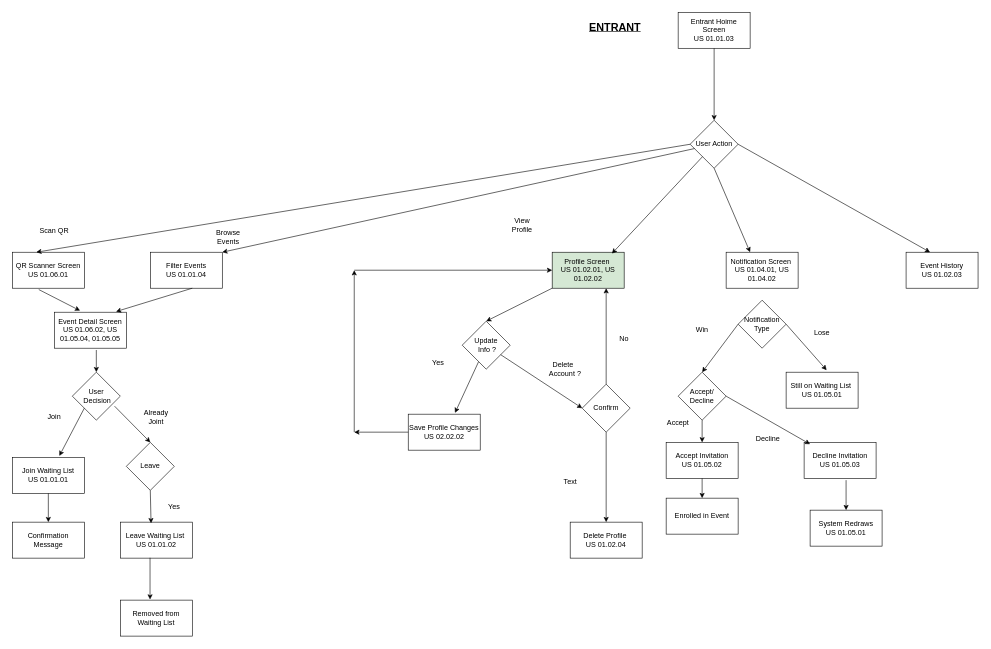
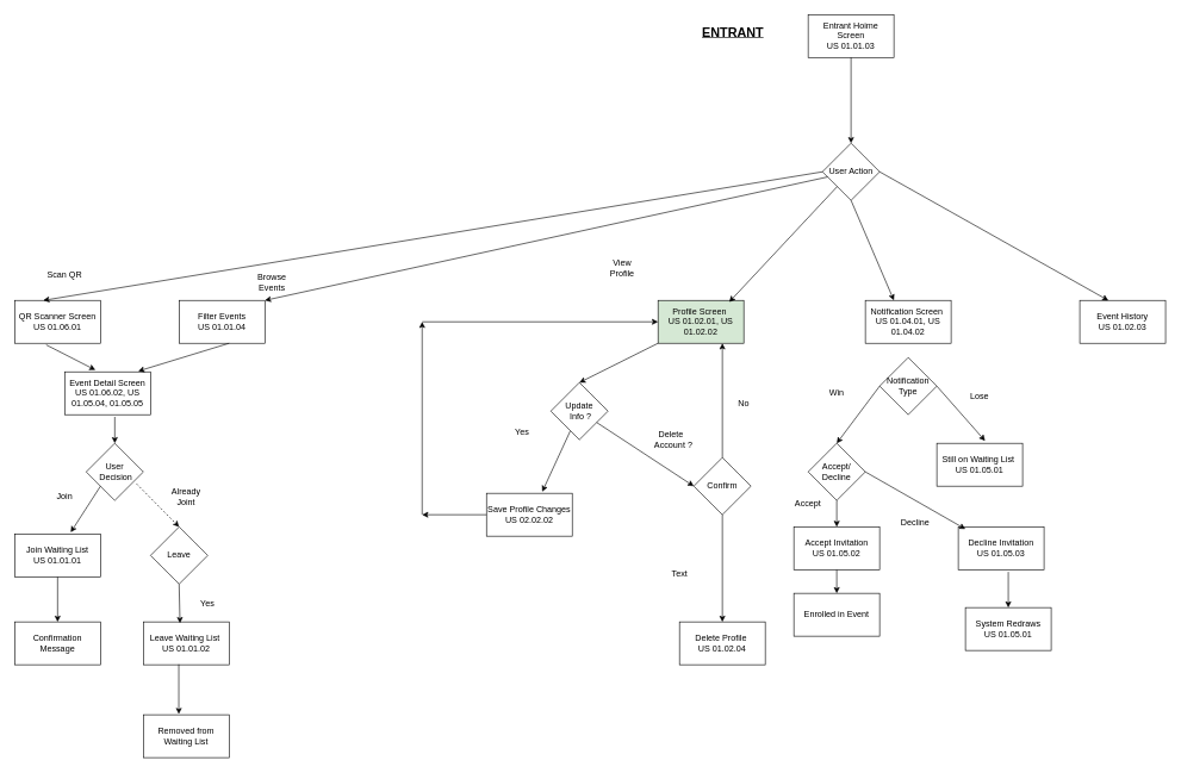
  <mxCell id="0" />
  <mxCell id="1" parent="0" />
  <mxCell id="2" value="Entrant Hoime Screen&lt;div&gt;US 01.01.03&lt;/div&gt;" style="rounded=0;whiteSpace=wrap;html=1;" parent="1" vertex="1"><mxGeometry x="1130" y="20" width="120" height="60" as="geometry" /></mxCell>
  <mxCell id="3" value="User Action" style="rhombus;whiteSpace=wrap;html=1;" parent="1" vertex="1"><mxGeometry x="1150" y="200" width="80" height="80" as="geometry" /></mxCell>
  <mxCell id="4" value="" style="endArrow=classic;html=1;rounded=0;exitX=0.5;exitY=1;exitDx=0;exitDy=0;entryX=0.5;entryY=0;entryDx=0;entryDy=0;" parent="1" source="2" target="3" edge="1"><mxGeometry width="50" height="50" relative="1" as="geometry"><mxPoint x="480" y="370" as="sourcePoint" /><mxPoint x="530" y="320" as="targetPoint" /></mxGeometry></mxCell>
  <mxCell id="5" value="&lt;span style=&quot;background-color: transparent; color: light-dark(rgb(0, 0, 0), rgb(255, 255, 255));&quot;&gt;QR Scanner Screen&lt;/span&gt;&lt;div&gt;US 01.06.01&lt;/div&gt;" style="rounded=0;whiteSpace=wrap;html=1;" parent="1" vertex="1"><mxGeometry x="20" y="420" width="120" height="60" as="geometry" /></mxCell>
  <mxCell id="6" value="&lt;div&gt;Filter Events&lt;/div&gt;&lt;div&gt;US 01.01.04&lt;/div&gt;" style="rounded=0;whiteSpace=wrap;html=1;" parent="1" vertex="1"><mxGeometry x="250" y="420" width="120" height="60" as="geometry" /></mxCell>
  <mxCell id="7" value="Event Detail Screen&lt;div&gt;US 01.06.02, US 01.05.04, 01.05.05&lt;/div&gt;" style="rounded=0;whiteSpace=wrap;html=1;" parent="1" vertex="1"><mxGeometry x="90" y="520" width="120" height="60" as="geometry" /></mxCell>
  <mxCell id="8" value="User&lt;div&gt;&amp;nbsp;Decision&lt;/div&gt;" style="rhombus;whiteSpace=wrap;html=1;" parent="1" vertex="1"><mxGeometry x="120" y="620" width="80" height="80" as="geometry" /></mxCell>
- <mxCell id="9" value="&lt;div&gt;Join Waiting List&lt;/div&gt;&lt;div&gt;US 01.01.01&lt;/div&gt;" style="rounded=0;whiteSpace=wrap;html=1;" parent="1" vertex="1"><mxGeometry x="20" y="762" width="120" height="60" as="geometry" /></mxCell>
+ <mxCell id="9" value="&lt;div&gt;Join Waiting List&lt;/div&gt;&lt;div&gt;US 01.01.01&lt;/div&gt;" style="rounded=0;whiteSpace=wrap;html=1;" parent="1" vertex="1"><mxGeometry x="20" y="747" width="120" height="60" as="geometry" /></mxCell>
  <mxCell id="10" value="Leave" style="rhombus;whiteSpace=wrap;html=1;" parent="1" vertex="1"><mxGeometry x="210" y="737" width="80" height="80" as="geometry" /></mxCell>
  <mxCell id="11" value="Confirmation Message" style="rounded=0;whiteSpace=wrap;html=1;" parent="1" vertex="1"><mxGeometry x="20" y="870" width="120" height="60" as="geometry" /></mxCell>
  <mxCell id="12" value="Leave Waiting List&amp;nbsp;&lt;div&gt;US 01.01.02&lt;/div&gt;" style="rounded=0;whiteSpace=wrap;html=1;" parent="1" vertex="1"><mxGeometry x="200" y="870" width="120" height="60" as="geometry" /></mxCell>
  <mxCell id="13" value="Removed from Waiting List" style="rounded=0;whiteSpace=wrap;html=1;" parent="1" vertex="1"><mxGeometry x="200" y="1000" width="120" height="60" as="geometry" /></mxCell>
  <mxCell id="14" value="" style="endArrow=classic;html=1;rounded=0;exitX=0;exitY=0.5;exitDx=0;exitDy=0;entryX=0.333;entryY=0;entryDx=0;entryDy=0;entryPerimeter=0;" parent="1" source="3" target="5" edge="1"><mxGeometry width="50" height="50" relative="1" as="geometry"><mxPoint x="650" y="280" as="sourcePoint" /><mxPoint x="220" y="400" as="targetPoint" /></mxGeometry></mxCell>
  <mxCell id="15" value="" style="endArrow=classic;html=1;rounded=0;entryX=1;entryY=0;entryDx=0;entryDy=0;" parent="1" source="3" target="6" edge="1"><mxGeometry width="50" height="50" relative="1" as="geometry"><mxPoint x="800" y="200" as="sourcePoint" /><mxPoint x="860" y="400" as="targetPoint" /></mxGeometry></mxCell>
  <mxCell id="16" value="Scan QR" style="text;html=1;align=center;verticalAlign=middle;whiteSpace=wrap;rounded=0;" parent="1" vertex="1"><mxGeometry x="60" y="370" width="60" height="30" as="geometry" /></mxCell>
  <mxCell id="17" value="Browse Events" style="text;html=1;align=center;verticalAlign=middle;whiteSpace=wrap;rounded=0;" parent="1" vertex="1"><mxGeometry x="350" y="380" width="60" height="30" as="geometry" /></mxCell>
  <mxCell id="18" value="" style="endArrow=classic;html=1;rounded=0;exitX=0.367;exitY=1.037;exitDx=0;exitDy=0;exitPerimeter=0;entryX=0.357;entryY=-0.043;entryDx=0;entryDy=0;entryPerimeter=0;" parent="1" source="5" target="7" edge="1"><mxGeometry width="50" height="50" relative="1" as="geometry"><mxPoint x="230" y="530" as="sourcePoint" /><mxPoint x="280" y="480" as="targetPoint" /></mxGeometry></mxCell>
  <mxCell id="19" value="" style="endArrow=classic;html=1;rounded=0;exitX=0.583;exitY=1;exitDx=0;exitDy=0;exitPerimeter=0;entryX=0.857;entryY=-0.017;entryDx=0;entryDy=0;entryPerimeter=0;" parent="1" source="6" target="7" edge="1"><mxGeometry width="50" height="50" relative="1" as="geometry"><mxPoint x="390" y="620" as="sourcePoint" /><mxPoint x="440" y="570" as="targetPoint" /></mxGeometry></mxCell>
  <mxCell id="20" value="" style="endArrow=classic;html=1;rounded=0;entryX=0.5;entryY=0;entryDx=0;entryDy=0;" parent="1" target="8" edge="1"><mxGeometry width="50" height="50" relative="1" as="geometry"><mxPoint x="160" y="583" as="sourcePoint" /><mxPoint x="340" y="520" as="targetPoint" /></mxGeometry></mxCell>
  <mxCell id="21" value="" style="endArrow=classic;html=1;rounded=0;exitX=0;exitY=1;exitDx=0;exitDy=0;entryX=0.653;entryY=-0.04;entryDx=0;entryDy=0;entryPerimeter=0;" parent="1" source="8" target="9" edge="1"><mxGeometry width="50" height="50" relative="1" as="geometry"><mxPoint x="350" y="710" as="sourcePoint" /><mxPoint x="400" y="660" as="targetPoint" /></mxGeometry></mxCell>
- <mxCell id="22" value="" style="endArrow=classic;html=1;rounded=0;exitX=0.88;exitY=0.708;exitDx=0;exitDy=0;exitPerimeter=0;entryX=0.5;entryY=0;entryDx=0;entryDy=0;" parent="1" source="8" target="10" edge="1"><mxGeometry width="50" height="50" relative="1" as="geometry"><mxPoint x="350" y="710" as="sourcePoint" /><mxPoint x="400" y="660" as="targetPoint" /></mxGeometry></mxCell>
+ <mxCell id="22" value="" style="endArrow=classic;html=1;rounded=0;exitX=0.88;exitY=0.708;exitDx=0;exitDy=0;exitPerimeter=0;entryX=0.5;entryY=0;entryDx=0;entryDy=0;dashed=1;" parent="1" source="8" target="10" edge="1"><mxGeometry width="50" height="50" relative="1" as="geometry"><mxPoint x="350" y="710" as="sourcePoint" /><mxPoint x="400" y="660" as="targetPoint" /></mxGeometry></mxCell>
  <mxCell id="23" value="Already Joint" style="text;html=1;align=center;verticalAlign=middle;whiteSpace=wrap;rounded=0;" parent="1" vertex="1"><mxGeometry x="230" y="680" width="60" height="30" as="geometry" /></mxCell>
  <mxCell id="24" value="Join" style="text;html=1;align=center;verticalAlign=middle;whiteSpace=wrap;rounded=0;" parent="1" vertex="1"><mxGeometry x="60" y="680" width="60" height="30" as="geometry" /></mxCell>
  <mxCell id="25" value="" style="endArrow=classic;html=1;rounded=0;exitX=0.5;exitY=1;exitDx=0;exitDy=0;entryX=0.5;entryY=0;entryDx=0;entryDy=0;" parent="1" source="9" target="11" edge="1"><mxGeometry width="50" height="50" relative="1" as="geometry"><mxPoint x="350" y="710" as="sourcePoint" /><mxPoint x="400" y="660" as="targetPoint" /></mxGeometry></mxCell>
  <mxCell id="26" value="" style="endArrow=classic;html=1;rounded=0;entryX=0.427;entryY=0.03;entryDx=0;entryDy=0;exitX=0.5;exitY=1;exitDx=0;exitDy=0;entryPerimeter=0;" parent="1" source="10" target="12" edge="1"><mxGeometry width="50" height="50" relative="1" as="geometry"><mxPoint x="350" y="710" as="sourcePoint" /><mxPoint x="400" y="660" as="targetPoint" /></mxGeometry></mxCell>
  <mxCell id="27" value="Yes" style="text;html=1;align=center;verticalAlign=middle;whiteSpace=wrap;rounded=0;" parent="1" vertex="1"><mxGeometry x="260" y="830" width="60" height="30" as="geometry" /></mxCell>
  <mxCell id="28" value="" style="endArrow=classic;html=1;rounded=0;exitX=0.413;exitY=0.99;exitDx=0;exitDy=0;exitPerimeter=0;entryX=0.413;entryY=-0.017;entryDx=0;entryDy=0;entryPerimeter=0;" parent="1" source="12" target="13" edge="1"><mxGeometry width="50" height="50" relative="1" as="geometry"><mxPoint x="350" y="1010" as="sourcePoint" /><mxPoint x="400" y="960" as="targetPoint" /></mxGeometry></mxCell>
  <mxCell id="29" value="Profile Screen&amp;nbsp;&lt;div&gt;US 01.02.01,&amp;nbsp;&lt;span style=&quot;background-color: transparent; color: light-dark(rgb(0, 0, 0), rgb(255, 255, 255));&quot;&gt;US 01.02.02&lt;/span&gt;&lt;/div&gt;" style="rounded=0;whiteSpace=wrap;html=1;fillColor=#d5e8d4;" parent="1" vertex="1"><mxGeometry x="920" y="420" width="120" height="60" as="geometry" /></mxCell>
  <mxCell id="30" value="" style="endArrow=classic;html=1;rounded=0;entryX=0.83;entryY=0.037;entryDx=0;entryDy=0;entryPerimeter=0;" parent="1" source="3" target="29" edge="1"><mxGeometry width="50" height="50" relative="1" as="geometry"><mxPoint x="860" y="400" as="sourcePoint" /><mxPoint x="970" y="520" as="targetPoint" /></mxGeometry></mxCell>
  <mxCell id="31" value="" style="endArrow=classic;html=1;rounded=0;entryX=0.65;entryY=-0.037;entryDx=0;entryDy=0;entryPerimeter=0;" parent="1" source="33" target="34" edge="1"><mxGeometry width="50" height="50" relative="1" as="geometry"><mxPoint x="550" y="610" as="sourcePoint" /><mxPoint x="585" y="575" as="targetPoint" /></mxGeometry></mxCell>
  <mxCell id="32" value="View Profile" style="text;html=1;align=center;verticalAlign=middle;whiteSpace=wrap;rounded=0;" parent="1" vertex="1"><mxGeometry x="840" y="360" width="60" height="30" as="geometry" /></mxCell>
  <mxCell id="33" value="Update&lt;div&gt;&amp;nbsp;Info ?&lt;/div&gt;" style="rhombus;whiteSpace=wrap;html=1;" parent="1" vertex="1"><mxGeometry x="770" y="535" width="80" height="80" as="geometry" /></mxCell>
  <mxCell id="34" value="Save Profile Changes&lt;div&gt;US 02.02.02&lt;/div&gt;" style="rounded=0;whiteSpace=wrap;html=1;" parent="1" vertex="1"><mxGeometry x="680" y="690" width="120" height="60" as="geometry" /></mxCell>
  <mxCell id="35" value="" style="endArrow=classic;html=1;rounded=0;exitX=0;exitY=1;exitDx=0;exitDy=0;entryX=0.5;entryY=0;entryDx=0;entryDy=0;" parent="1" source="29" target="33" edge="1"><mxGeometry width="50" height="50" relative="1" as="geometry"><mxPoint x="710" y="610" as="sourcePoint" /><mxPoint x="760" y="560" as="targetPoint" /></mxGeometry></mxCell>
  <mxCell id="36" value="Yes" style="text;html=1;align=center;verticalAlign=middle;whiteSpace=wrap;rounded=0;" parent="1" vertex="1"><mxGeometry x="700" y="590" width="60" height="30" as="geometry" /></mxCell>
  <mxCell id="37" value="" style="endArrow=classic;html=1;rounded=0;entryX=0;entryY=0.5;entryDx=0;entryDy=0;" parent="1" source="33" target="39" edge="1"><mxGeometry width="50" height="50" relative="1" as="geometry"><mxPoint x="710" y="610" as="sourcePoint" /><mxPoint x="855.517" y="680" as="targetPoint" /><Array as="points" /></mxGeometry></mxCell>
  <mxCell id="38" value="Delete&amp;nbsp; &amp;nbsp;Account ?" style="text;html=1;align=center;verticalAlign=middle;whiteSpace=wrap;rounded=0;" parent="1" vertex="1"><mxGeometry x="910" y="600" width="60" height="30" as="geometry" /></mxCell>
  <mxCell id="39" value="Confirm" style="rhombus;whiteSpace=wrap;html=1;" parent="1" vertex="1"><mxGeometry x="970" y="640" width="80" height="80" as="geometry" /></mxCell>
  <mxCell id="40" value="" style="endArrow=classic;html=1;rounded=0;entryX=0.75;entryY=1;entryDx=0;entryDy=0;exitX=0.5;exitY=0;exitDx=0;exitDy=0;" parent="1" source="39" target="29" edge="1"><mxGeometry width="50" height="50" relative="1" as="geometry"><mxPoint x="710" y="610" as="sourcePoint" /><mxPoint x="760" y="560" as="targetPoint" /></mxGeometry></mxCell>
  <mxCell id="41" value="No" style="text;html=1;align=center;verticalAlign=middle;whiteSpace=wrap;rounded=0;" parent="1" vertex="1"><mxGeometry x="1010" y="550" width="60" height="30" as="geometry" /></mxCell>
  <mxCell id="42" value="Delete Profile&amp;nbsp;&lt;div&gt;US 01.02.04&lt;/div&gt;" style="rounded=0;whiteSpace=wrap;html=1;" parent="1" vertex="1"><mxGeometry x="950" y="870" width="120" height="60" as="geometry" /></mxCell>
  <mxCell id="43" value="" style="endArrow=classic;html=1;rounded=0;exitX=0.5;exitY=1;exitDx=0;exitDy=0;entryX=0.5;entryY=0;entryDx=0;entryDy=0;" parent="1" source="39" target="42" edge="1"><mxGeometry width="50" height="50" relative="1" as="geometry"><mxPoint x="710" y="610" as="sourcePoint" /><mxPoint x="760" y="560" as="targetPoint" /></mxGeometry></mxCell>
  <mxCell id="44" value="Notification Screen&amp;nbsp;&lt;div&gt;US 01.04.01, US 01.04.02&lt;/div&gt;" style="rounded=0;whiteSpace=wrap;html=1;" parent="1" vertex="1"><mxGeometry x="1210" y="420" width="120" height="60" as="geometry" /></mxCell>
  <mxCell id="45" value="Notification Type" style="rhombus;whiteSpace=wrap;html=1;" parent="1" vertex="1"><mxGeometry x="1230" y="500" width="80" height="80" as="geometry" /></mxCell>
  <mxCell id="46" value="Accept/&lt;div&gt;Decline&lt;/div&gt;" style="rhombus;whiteSpace=wrap;html=1;" parent="1" vertex="1"><mxGeometry x="1130" y="620" width="80" height="80" as="geometry" /></mxCell>
  <mxCell id="47" value="Still on Waiting List&amp;nbsp;&lt;div&gt;US 01.05.01&lt;/div&gt;" style="rounded=0;whiteSpace=wrap;html=1;" parent="1" vertex="1"><mxGeometry x="1310" y="620" width="120" height="60" as="geometry" /></mxCell>
  <mxCell id="48" value="Accept Invitation&lt;div&gt;US 01.05.02&lt;/div&gt;" style="rounded=0;whiteSpace=wrap;html=1;" parent="1" vertex="1"><mxGeometry x="1110" y="737" width="120" height="60" as="geometry" /></mxCell>
  <mxCell id="49" value="Enrolled in Event" style="rounded=0;whiteSpace=wrap;html=1;" parent="1" vertex="1"><mxGeometry x="1110" y="830" width="120" height="60" as="geometry" /></mxCell>
  <mxCell id="50" value="Decline Invitation&lt;div&gt;US 01.05.03&lt;/div&gt;" style="rounded=0;whiteSpace=wrap;html=1;" parent="1" vertex="1"><mxGeometry x="1340" y="737" width="120" height="60" as="geometry" /></mxCell>
  <mxCell id="51" value="System Redraws&lt;div&gt;US 01.05.01&lt;/div&gt;" style="rounded=0;whiteSpace=wrap;html=1;" parent="1" vertex="1"><mxGeometry x="1350" y="850" width="120" height="60" as="geometry" /></mxCell>
  <mxCell id="52" value="" style="endArrow=classic;html=1;rounded=0;entryX=0.083;entryY=0.05;entryDx=0;entryDy=0;entryPerimeter=0;exitX=1;exitY=0.5;exitDx=0;exitDy=0;" parent="1" source="46" target="50" edge="1"><mxGeometry width="50" height="50" relative="1" as="geometry"><mxPoint x="1180" y="690" as="sourcePoint" /><mxPoint x="1230" y="640" as="targetPoint" /><Array as="points" /></mxGeometry></mxCell>
  <mxCell id="53" value="" style="endArrow=classic;html=1;rounded=0;entryX=0.5;entryY=0;entryDx=0;entryDy=0;exitX=0.5;exitY=1;exitDx=0;exitDy=0;" parent="1" source="46" target="48" edge="1"><mxGeometry width="50" height="50" relative="1" as="geometry"><mxPoint x="1010" y="610" as="sourcePoint" /><mxPoint x="1060" y="560" as="targetPoint" /><Array as="points" /></mxGeometry></mxCell>
  <mxCell id="54" value="Accept" style="text;html=1;align=center;verticalAlign=middle;whiteSpace=wrap;rounded=0;" parent="1" vertex="1"><mxGeometry x="1100" y="690" width="60" height="30" as="geometry" /></mxCell>
  <mxCell id="55" value="Decline" style="text;html=1;align=center;verticalAlign=middle;whiteSpace=wrap;rounded=0;" parent="1" vertex="1"><mxGeometry x="1250" y="717" width="60" height="30" as="geometry" /></mxCell>
  <mxCell id="56" value="" style="endArrow=classic;html=1;rounded=0;entryX=0.5;entryY=0;entryDx=0;entryDy=0;exitX=0.5;exitY=1;exitDx=0;exitDy=0;" parent="1" source="48" target="49" edge="1"><mxGeometry width="50" height="50" relative="1" as="geometry"><mxPoint x="1010" y="610" as="sourcePoint" /><mxPoint x="1060" y="560" as="targetPoint" /></mxGeometry></mxCell>
  <mxCell id="57" value="" style="endArrow=classic;html=1;rounded=0;" parent="1" target="51" edge="1"><mxGeometry width="50" height="50" relative="1" as="geometry"><mxPoint x="1410" y="800" as="sourcePoint" /><mxPoint x="1460" y="750" as="targetPoint" /></mxGeometry></mxCell>
  <mxCell id="58" value="" style="endArrow=classic;html=1;rounded=0;entryX=0.563;entryY=-0.057;entryDx=0;entryDy=0;entryPerimeter=0;exitX=1;exitY=0.5;exitDx=0;exitDy=0;" parent="1" source="45" target="47" edge="1"><mxGeometry width="50" height="50" relative="1" as="geometry"><mxPoint x="1010" y="610" as="sourcePoint" /><mxPoint x="1060" y="560" as="targetPoint" /></mxGeometry></mxCell>
  <mxCell id="59" value="" style="endArrow=classic;html=1;rounded=0;exitX=0;exitY=0.5;exitDx=0;exitDy=0;entryX=0.5;entryY=0;entryDx=0;entryDy=0;" parent="1" source="45" target="46" edge="1"><mxGeometry width="50" height="50" relative="1" as="geometry"><mxPoint x="1010" y="610" as="sourcePoint" /><mxPoint x="1060" y="560" as="targetPoint" /></mxGeometry></mxCell>
  <mxCell id="60" value="Win" style="text;html=1;align=center;verticalAlign=middle;whiteSpace=wrap;rounded=0;" parent="1" vertex="1"><mxGeometry x="1140" y="535" width="60" height="30" as="geometry" /></mxCell>
  <mxCell id="61" value="Lose" style="text;html=1;align=center;verticalAlign=middle;whiteSpace=wrap;rounded=0;" parent="1" vertex="1"><mxGeometry x="1340" y="540" width="60" height="30" as="geometry" /></mxCell>
  <mxCell id="62" value="" style="endArrow=classic;html=1;rounded=0;exitX=0.5;exitY=1;exitDx=0;exitDy=0;entryX=0.333;entryY=0;entryDx=0;entryDy=0;entryPerimeter=0;" parent="1" source="3" target="44" edge="1"><mxGeometry width="50" height="50" relative="1" as="geometry"><mxPoint x="1250" y="360" as="sourcePoint" /><mxPoint x="1300" y="310" as="targetPoint" /></mxGeometry></mxCell>
  <mxCell id="63" value="Event History&lt;div&gt;US 01.02.03&lt;/div&gt;" style="rounded=0;whiteSpace=wrap;html=1;" parent="1" vertex="1"><mxGeometry x="1510" y="420" width="120" height="60" as="geometry" /></mxCell>
  <mxCell id="64" value="" style="endArrow=classic;html=1;rounded=0;exitX=1;exitY=0.5;exitDx=0;exitDy=0;entryX=0.333;entryY=0;entryDx=0;entryDy=0;entryPerimeter=0;" parent="1" source="3" target="63" edge="1"><mxGeometry width="50" height="50" relative="1" as="geometry"><mxPoint x="1590" y="170" as="sourcePoint" /><mxPoint x="1640" y="120" as="targetPoint" /></mxGeometry></mxCell>
  <mxCell id="65" value="" style="endArrow=classic;html=1;rounded=0;exitX=0;exitY=0.5;exitDx=0;exitDy=0;" parent="1" source="34" edge="1"><mxGeometry width="50" height="50" relative="1" as="geometry"><mxPoint x="790" y="670" as="sourcePoint" /><mxPoint x="590" y="720" as="targetPoint" /></mxGeometry></mxCell>
  <mxCell id="66" value="" style="endArrow=classic;html=1;rounded=0;" parent="1" edge="1"><mxGeometry width="50" height="50" relative="1" as="geometry"><mxPoint x="590" y="720" as="sourcePoint" /><mxPoint x="590" y="450" as="targetPoint" /></mxGeometry></mxCell>
  <mxCell id="67" value="" style="endArrow=classic;html=1;rounded=0;entryX=0;entryY=0.5;entryDx=0;entryDy=0;" parent="1" target="29" edge="1"><mxGeometry width="50" height="50" relative="1" as="geometry"><mxPoint x="590" y="450" as="sourcePoint" /><mxPoint x="750" y="440" as="targetPoint" /></mxGeometry></mxCell>
  <mxCell id="68" value="Text" style="text;html=1;align=center;verticalAlign=middle;resizable=0;points=[];autosize=1;strokeColor=none;fillColor=none;" parent="1" vertex="1"><mxGeometry x="925" y="788" width="50" height="30" as="geometry" /></mxCell>
  <mxCell id="69" value="&lt;b&gt;&lt;font style=&quot;font-size: 18px;&quot;&gt;&lt;u&gt;ENTRANT&lt;/u&gt;&lt;/font&gt;&lt;/b&gt;" style="text;html=1;align=center;verticalAlign=middle;whiteSpace=wrap;rounded=0;" vertex="1" parent="1"><mxGeometry x="960" y="30" width="130" height="30" as="geometry" /></mxCell>
